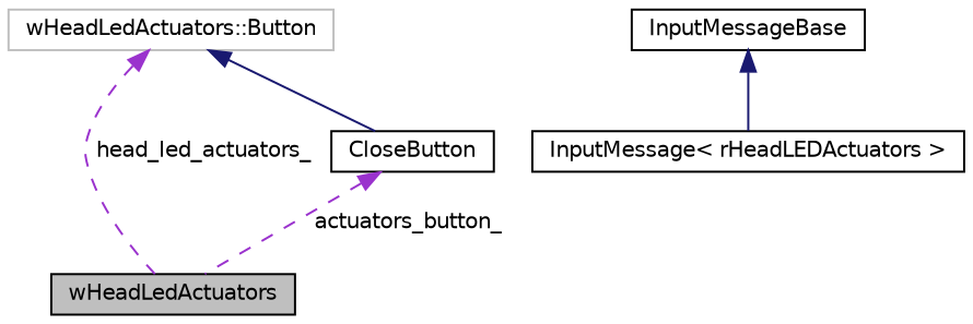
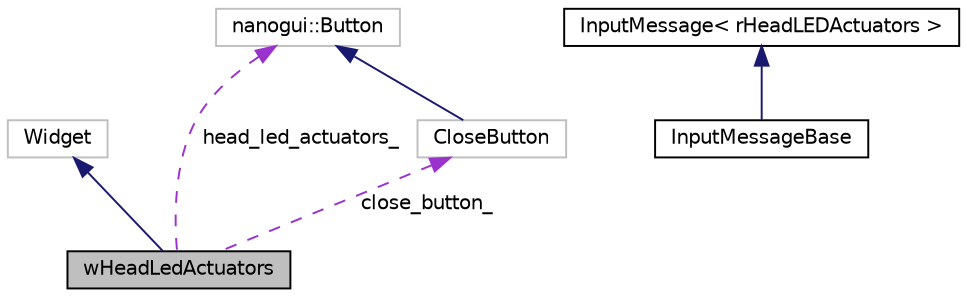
  digraph {
    node [color=black fillcolor=white fontname=Helvetica fontsize=10 shape=record style=filled]
    edge [color=midnightblue dir=back fontname=Helvetica fontsize=10 labelfontname=Helvetica labelfontsize=10 style=solid]
    n1 [fillcolor=grey75 fontcolor=black height=0.2 label=wHeadLedActuators width=0.4]
+   n2 [color=grey75 height=0.2 label=Widget width=0.4]
    n3 [height=0.2 label="InputMessage\< rHeadLEDActuators \>" width=0.4]
    n4 [height=0.2 label=InputMessageBase width=0.4]
-   n5 [height=0.2 label=CloseButton width=0.4]
-   n6 [color=grey75 height=0.2 label="wHeadLedActuators::Button" width=0.4]
-   n4 -> n3
-   n5 -> n1 [color=darkorchid3 label=" actuators_button_" style=dashed]
+   n5 [color=grey75 height=0.2 label=CloseButton width=0.4]
+   n6 [color=grey75 height=0.2 label="nanogui::Button" width=0.4]
+   n2 -> n1
+   n3 -> n4
+   n5 -> n1 [color=darkorchid3 label=" close_button_" style=dashed]
    n6 -> n1 [color=darkorchid3 label=" head_led_actuators_" style=dashed]
    n6 -> n5
  }
